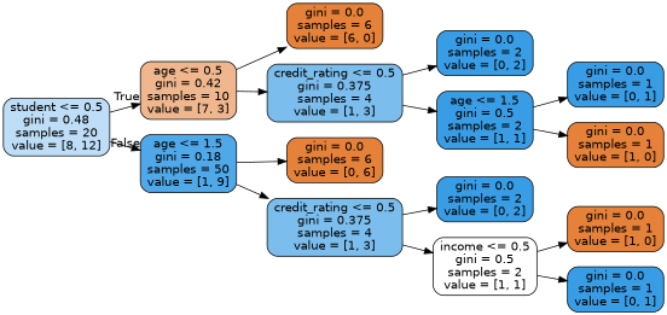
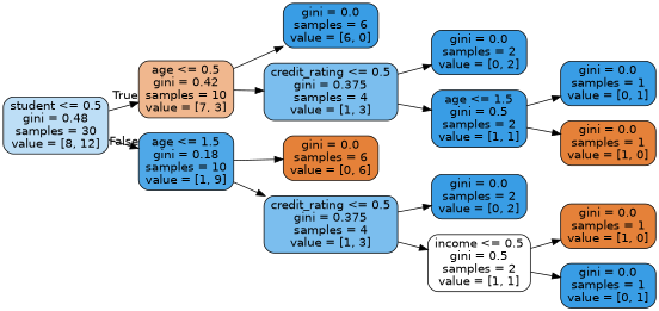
  digraph {
    rankdir=LR
    node [color=black fillcolor="#399de5" fontname=helvetica shape=box style="filled, rounded"]
    edge [fontname=helvetica]
-   n1 [fillcolor="#bddef6" label="student <= 0.5\ngini = 0.48\nsamples = 20\nvalue = [8, 12]"]
+   n1 [fillcolor="#bddef6" label="student <= 0.5\ngini = 0.48\nsamples = 30\nvalue = [8, 12]"]
    n2 [fillcolor="#f0b78e" label="age <= 0.5\ngini = 0.42\nsamples = 10\nvalue = [7, 3]"]
-   n3 [fillcolor="#4fa8e8" label="age <= 1.5\ngini = 0.18\nsamples = 50\nvalue = [1, 9]"]
-   n4 [fillcolor="#e58139" label="gini = 0.0\nsamples = 6\nvalue = [6, 0]"]
+   n3 [fillcolor="#4fa8e8" label="age <= 1.5\ngini = 0.18\nsamples = 10\nvalue = [1, 9]"]
+   n4 [label="gini = 0.0\nsamples = 6\nvalue = [6, 0]"]
    n5 [fillcolor="#7bbeee" label="credit_rating <= 0.5\ngini = 0.375\nsamples = 4\nvalue = [1, 3]"]
    n6 [fillcolor="#e58139" label="gini = 0.0\nsamples = 6\nvalue = [0, 6]"]
    n7 [fillcolor="#7bbeee" label="credit_rating <= 0.5\ngini = 0.375\nsamples = 4\nvalue = [1, 3]"]
    n8 [label="gini = 0.0\nsamples = 2\nvalue = [0, 2]"]
    n9 [label="age <= 1.5\ngini = 0.5\nsamples = 2\nvalue = [1, 1]"]
    n10 [label="gini = 0.0\nsamples = 1\nvalue = [0, 1]"]
    n11 [fillcolor="#e58139" label="gini = 0.0\nsamples = 1\nvalue = [1, 0]"]
    n12 [label="gini = 0.0\nsamples = 2\nvalue = [0, 2]"]
    n13 [fillcolor="#ffffff" label="income <= 0.5\ngini = 0.5\nsamples = 2\nvalue = [1, 1]"]
    n14 [fillcolor="#e58139" label="gini = 0.0\nsamples = 1\nvalue = [1, 0]"]
    n15 [label="gini = 0.0\nsamples = 1\nvalue = [0, 1]"]
    n1 -> n2 [headlabel=True labelangle=45 labeldistance=2.5]
    n1 -> n3 [headlabel=False labelangle=-45 labeldistance=2.5]
    n2 -> n4
    n2 -> n5
    n3 -> n6
    n3 -> n7
    n5 -> n8
    n5 -> n9
    n7 -> n12
    n7 -> n13
    n9 -> n10
    n9 -> n11
    n13 -> n14
    n13 -> n15
  }
